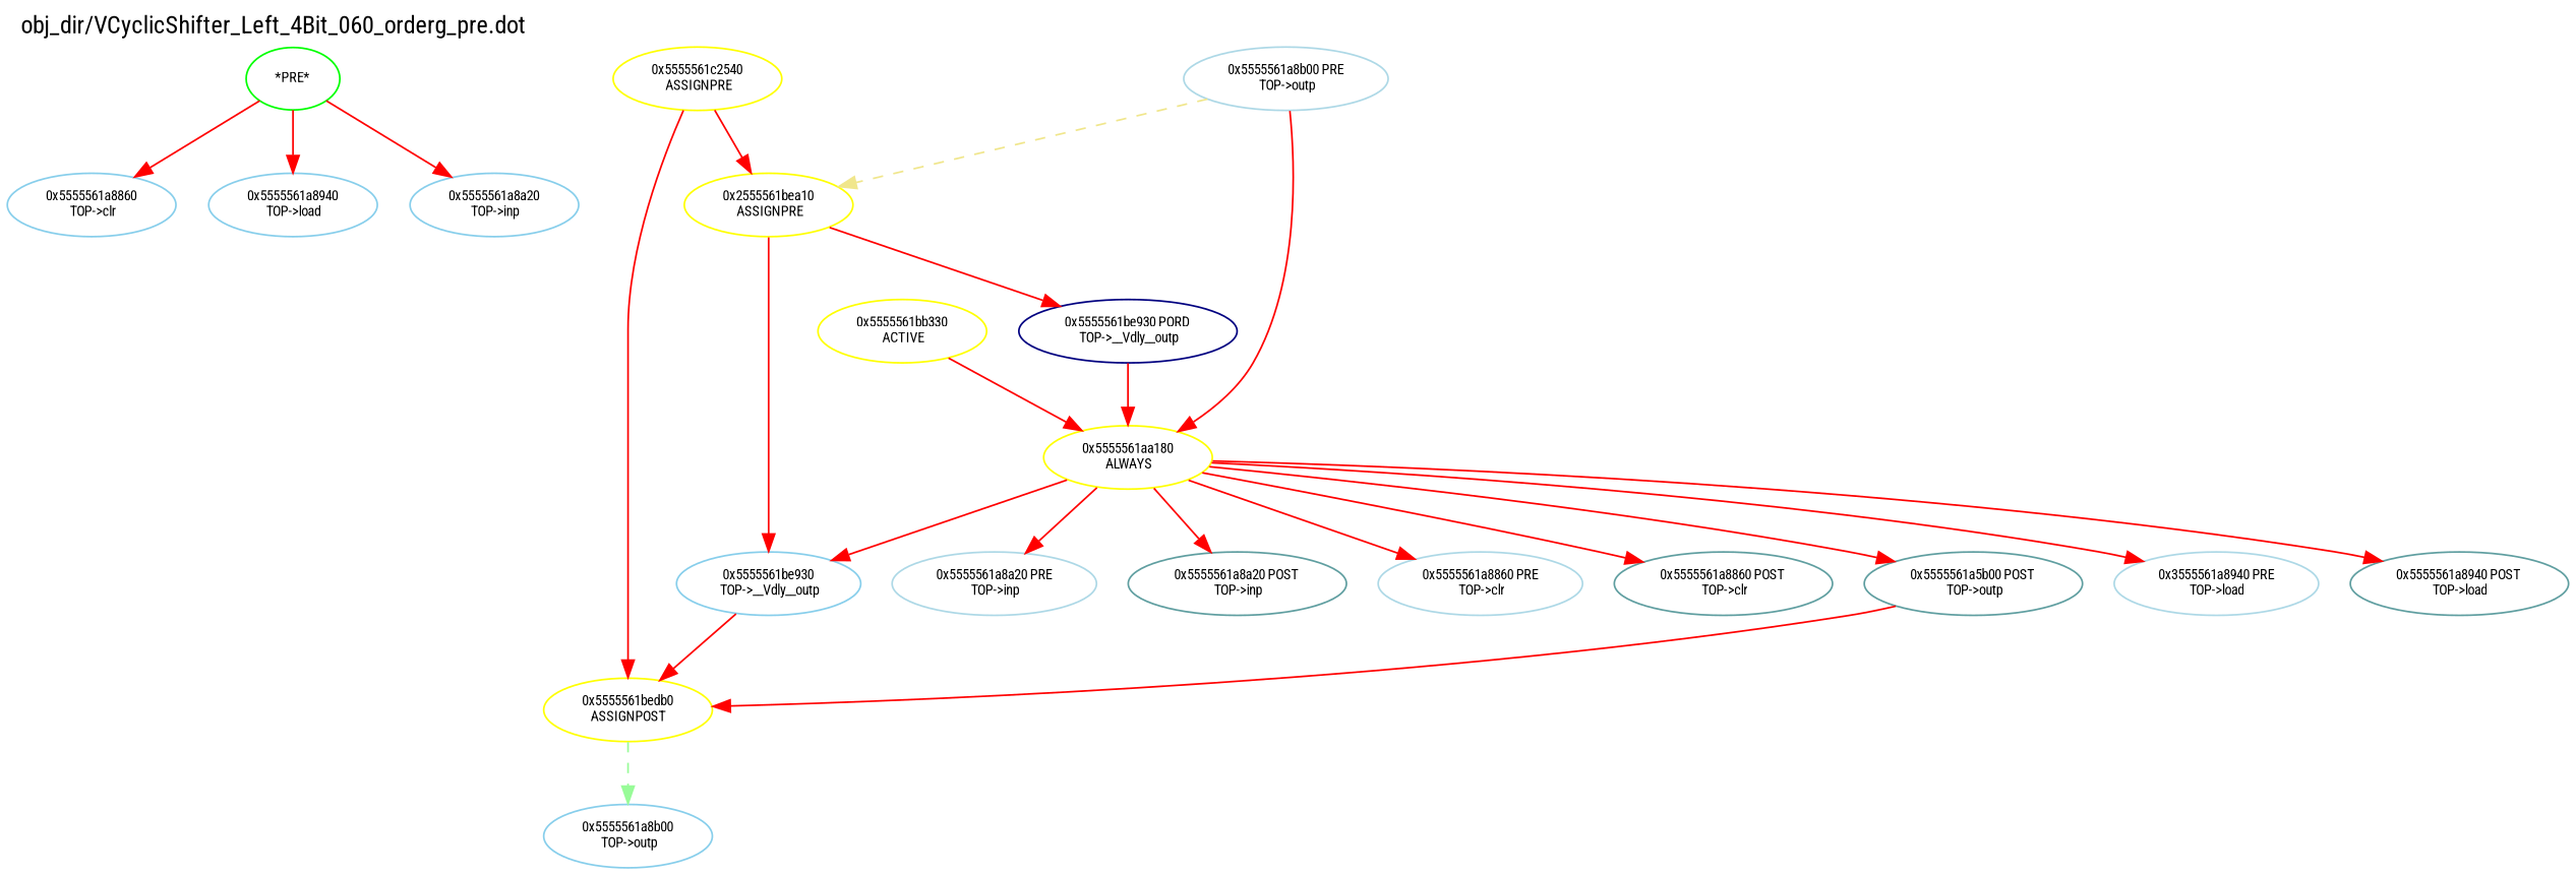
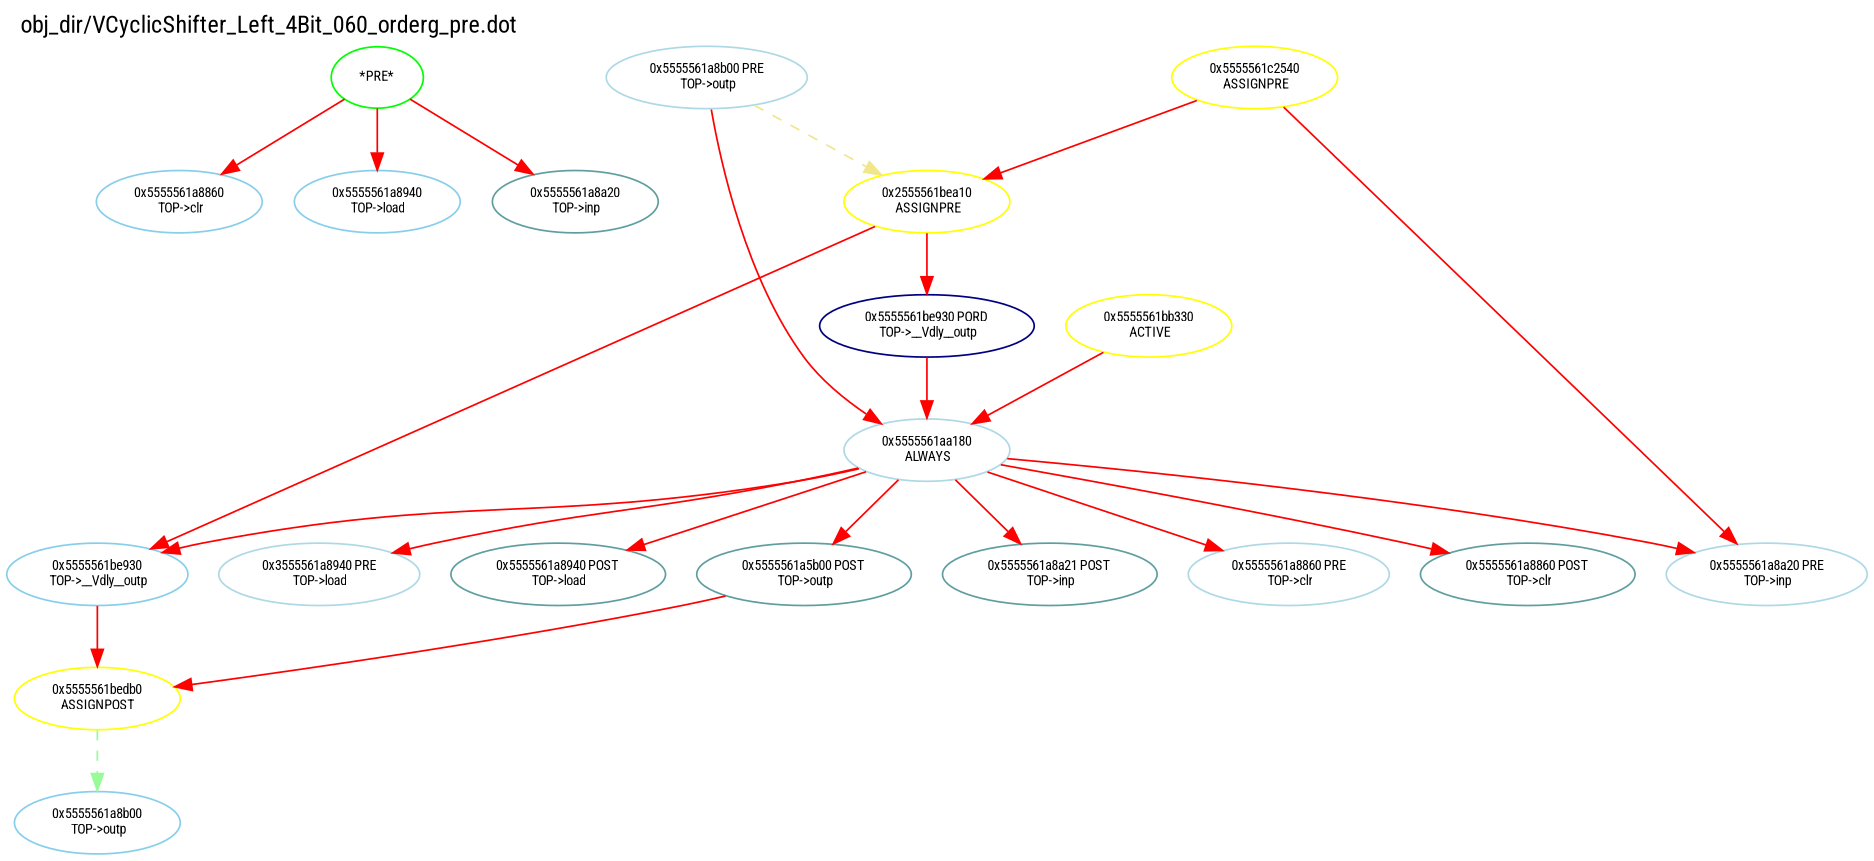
  digraph {
    fontname="Roboto Condensed"
    label="obj_dir/VCyclicShifter_Left_4Bit_060_orderg_pre.dot"
    labeljust=l
    labelloc=t
    rankdir=TB
    node [color=skyblue fontname="Roboto Condensed" fontsize=8]
    edge [color=red fontname="Roboto Condensed" fontsize=8 weight=32]
    n1 [color=green label="*PRE*"]
    n2 [label="0x5555561a8860\n TOP->clr"]
    n3 [label="0x5555561a8940\n TOP->load"]
-   n4 [label="0x5555561a8a20\n TOP->inp"]
+   n4 [color=CadetBlue label="0x5555561a8a20\n TOP->inp"]
    n5 [color=yellow label="0x5555561bb330\n ACTIVE"]
-   n6 [color=yellow label="0x5555561aa180\n ALWAYS"]
+   n6 [color=lightblue label="0x5555561aa180\n ALWAYS"]
    n7 [color=yellow label="0x5555561c2540\n ASSIGNPRE"]
    n8 [color=yellow label="0x2555561bea10\n ASSIGNPRE"]
    n9 [color=yellow label="0x5555561bedb0\n ASSIGNPOST"]
    n10 [color=lightblue label="0x3555561a8940 PRE\n TOP->load"]
    n11 [color=CadetBlue label="0x5555561a8940 POST\n TOP->load"]
    n12 [color=lightblue label="0x5555561a8a20 PRE\n TOP->inp"]
-   n13 [color=CadetBlue label="0x5555561a8a20 POST\n TOP->inp"]
+   n13 [color=CadetBlue label="0x5555561a8a21 POST\n TOP->inp"]
    n14 [color=lightblue label="0x5555561a8860 PRE\n TOP->clr"]
    n15 [color=CadetBlue label="0x5555561a8860 POST\n TOP->clr"]
    n16 [color=CadetBlue label="0x5555561a5b00 POST\n TOP->outp"]
    n17 [label="0x5555561be930\n TOP->__Vdly__outp"]
    n18 [color=lightblue label="0x5555561a8b00 PRE\n TOP->outp"]
    n19 [color=NavyBlue label="0x5555561be930 PORD\n TOP->__Vdly__outp"]
    n20 [label="0x5555561a8b00\n TOP->outp"]
    n1 -> n2 [weight=1]
    n1 -> n3 [weight=1]
    n1 -> n4 [weight=1]
    n5 -> n6
    n6 -> n10
    n6 -> n11 [weight=2]
    n6 -> n12
    n6 -> n13 [weight=2]
    n6 -> n14
    n6 -> n15 [weight=2]
    n6 -> n16 [weight=2]
    n6 -> n17
    n7 -> n8
-   n7 -> n9
+   n7 -> n12
    n8 -> n17
    n8 -> n19
    n9 -> n20 [color=PaleGreen style=dashed weight=1]
    n16 -> n9 [weight=2]
    n17 -> n9 [weight=8]
    n18 -> n6
    n18 -> n8 [color=khaki style=dashed weight=3]
    n19 -> n6
  }
